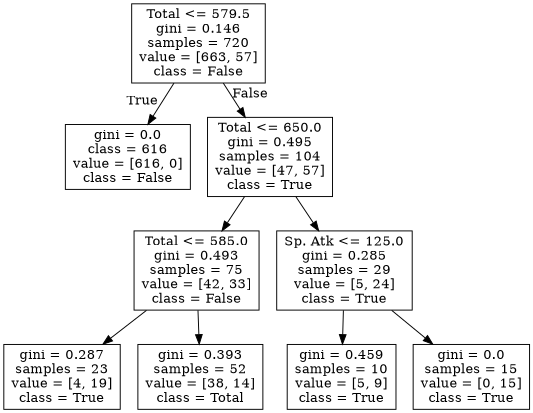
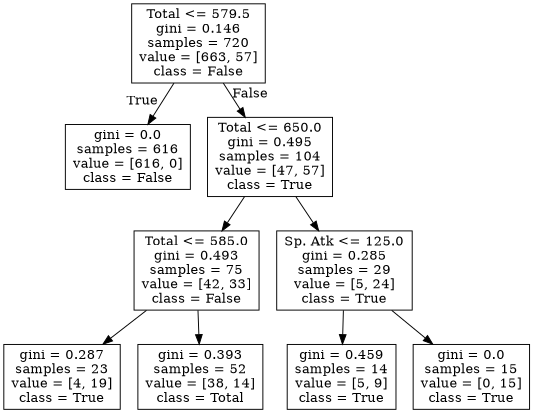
  digraph {
    node [shape=box]
    n1 [label="Total <= 579.5\ngini = 0.146\nsamples = 720\nvalue = [663, 57]\nclass = False"]
-   n2 [label="gini = 0.0\nclass = 616\nvalue = [616, 0]\nclass = False"]
+   n2 [label="gini = 0.0\nsamples = 616\nvalue = [616, 0]\nclass = False"]
    n3 [label="Total <= 650.0\ngini = 0.495\nsamples = 104\nvalue = [47, 57]\nclass = True"]
    n4 [label="Total <= 585.0\ngini = 0.493\nsamples = 75\nvalue = [42, 33]\nclass = False"]
    n5 [label="Sp. Atk <= 125.0\ngini = 0.285\nsamples = 29\nvalue = [5, 24]\nclass = True"]
    n6 [label="gini = 0.287\nsamples = 23\nvalue = [4, 19]\nclass = True"]
    n7 [label="gini = 0.393\nsamples = 52\nvalue = [38, 14]\nclass = Total"]
-   n8 [label="gini = 0.459\nsamples = 10\nvalue = [5, 9]\nclass = True"]
+   n8 [label="gini = 0.459\nsamples = 14\nvalue = [5, 9]\nclass = True"]
    n9 [label="gini = 0.0\nsamples = 15\nvalue = [0, 15]\nclass = True"]
    n1 -> n2 [headlabel=True labelangle=45 labeldistance=2.5]
    n1 -> n3 [headlabel=False labelangle=-45 labeldistance=2.5]
    n3 -> n4
    n3 -> n5
    n4 -> n6
    n4 -> n7
    n5 -> n8
    n5 -> n9
  }
